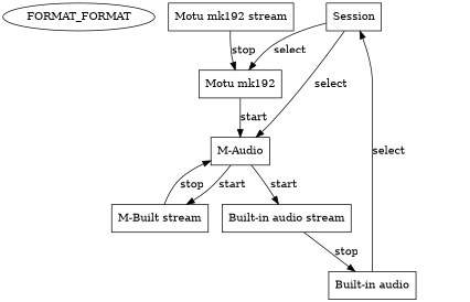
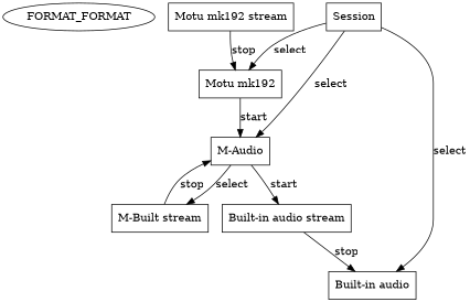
  digraph {
    node [shape=rect]
    n1 [label=FORMAT_FORMAT shape=""]
    Session
    "Built-in audio"
    "M-Audio"
    "Motu mk192"
    "Built-in audio stream"
    n7 [label="M-Built stream"]
    "Motu mk192 stream"
-   "Built-in audio" -> Session [label=select]
+   Session -> "Built-in audio" [label=select]
    Session -> "M-Audio" [label=select]
    Session -> "Motu mk192" [label=select]
    "M-Audio" -> "Built-in audio stream" [label=start]
-   "M-Audio" -> n7 [label=start]
+   "M-Audio" -> n7 [label=select]
    "Motu mk192" -> "M-Audio" [label=start]
    "Built-in audio stream" -> "Built-in audio" [label=stop]
    n7 -> "M-Audio" [label=stop]
    "Motu mk192 stream" -> "Motu mk192" [label=stop]
  }
